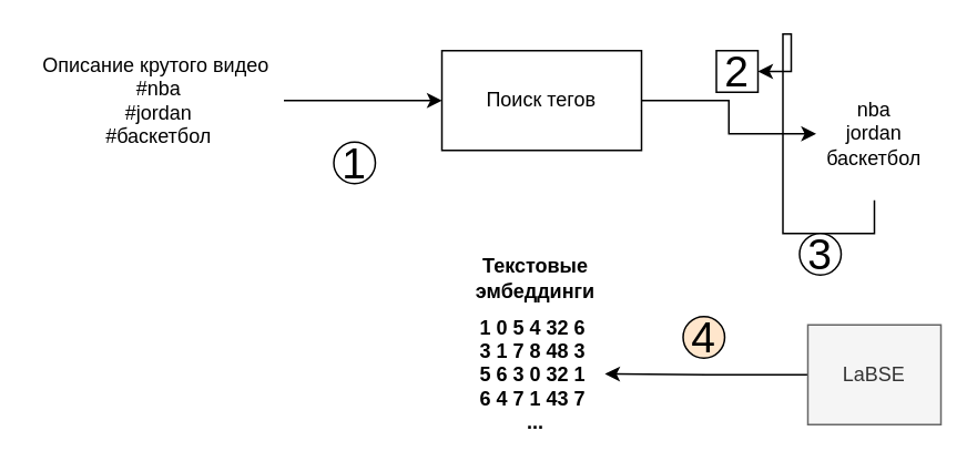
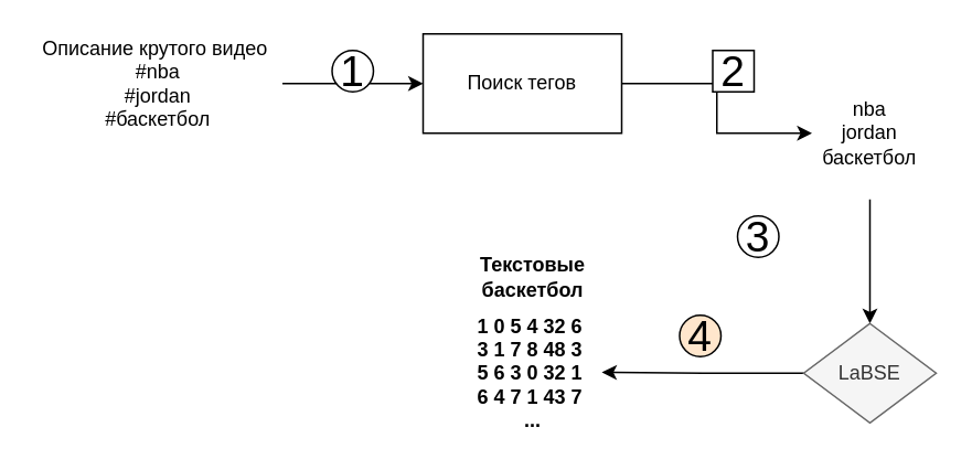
  <mxCell id="0" />
  <mxCell id="1" parent="0" />
  <mxCell id="2" value="" style="edgeStyle=orthogonalEdgeStyle;rounded=0;orthogonalLoop=1;jettySize=auto;html=1;" edge="1" parent="1" source="3" target="5"><mxGeometry relative="1" as="geometry" /></mxCell>
- <mxCell id="3" value="Описание крутого видео&amp;nbsp;&lt;div&gt;#nba&lt;/div&gt;&lt;div&gt;#jordan&lt;br&gt;&lt;/div&gt;&lt;div&gt;#баскетбол&lt;/div&gt;" style="text;html=1;align=center;verticalAlign=middle;whiteSpace=wrap;rounded=0;" vertex="1" parent="1"><mxGeometry x="20" y="20" width="150" height="80" as="geometry" /></mxCell>
+ <mxCell id="3" value="Описание крутого видео&amp;nbsp;&lt;div&gt;#nba&lt;/div&gt;&lt;div&gt;#jordan&lt;br&gt;&lt;/div&gt;&lt;div&gt;#баскетбол&lt;/div&gt;" style="text;html=1;align=center;verticalAlign=middle;whiteSpace=wrap;rounded=0;" vertex="1" parent="1"><mxGeometry x="20" y="10" width="150" height="80" as="geometry" /></mxCell>
  <mxCell id="4" value="" style="edgeStyle=orthogonalEdgeStyle;rounded=0;orthogonalLoop=1;jettySize=auto;html=1;entryX=0;entryY=0.5;entryDx=0;entryDy=0;" edge="1" parent="1" source="5" target="6"><mxGeometry relative="1" as="geometry"><mxPoint x="465" y="60" as="targetPoint" /></mxGeometry></mxCell>
- <mxCell id="5" value="Поиск тегов" style="whiteSpace=wrap;html=1;" vertex="1" parent="1"><mxGeometry x="265" y="30" width="120" height="60" as="geometry" /></mxCell>
+ <mxCell id="5" value="Поиск тегов" style="whiteSpace=wrap;html=1;" vertex="1" parent="1"><mxGeometry x="255" y="20" width="120" height="60" as="geometry" /></mxCell>
  <mxCell id="6" value="&lt;span style=&quot;background-color: initial;&quot;&gt;nba&lt;/span&gt;&lt;div&gt;jordan&lt;br&gt;&lt;/div&gt;&lt;div&gt;баскетбол&lt;/div&gt;" style="text;html=1;align=center;verticalAlign=middle;whiteSpace=wrap;rounded=0;" vertex="1" parent="1"><mxGeometry x="490" y="40" width="70" height="80" as="geometry" /></mxCell>
- <mxCell id="7" style="edgeStyle=orthogonalEdgeStyle;rounded=0;orthogonalLoop=1;jettySize=auto;html=1;exitX=0.5;exitY=1;exitDx=0;exitDy=0;" edge="1" parent="1" target="14" source="6"><mxGeometry relative="1" as="geometry"><mxPoint x="515" y="100" as="sourcePoint" /></mxGeometry></mxCell>
+ <mxCell id="7" style="edgeStyle=orthogonalEdgeStyle;rounded=0;orthogonalLoop=1;jettySize=auto;html=1;entryX=0.5;entryY=0;entryDx=0;entryDy=0;exitX=0.5;exitY=1;exitDx=0;exitDy=0;" edge="1" parent="1" target="9" source="6"><mxGeometry relative="1" as="geometry"><mxPoint x="515" y="100" as="sourcePoint" /></mxGeometry></mxCell>
  <mxCell id="8" style="edgeStyle=orthogonalEdgeStyle;rounded=0;orthogonalLoop=1;jettySize=auto;html=1;entryX=1;entryY=0.5;entryDx=0;entryDy=0;" edge="1" parent="1" source="9" target="11"><mxGeometry relative="1" as="geometry" /></mxCell>
- <mxCell id="9" value="LaBSE" style="rounded=0;whiteSpace=wrap;html=1;fillColor=#f5f5f5;fontColor=#333333;strokeColor=#666666;" vertex="1" parent="1"><mxGeometry x="485" y="195" width="80" height="60" as="geometry" /></mxCell>
+ <mxCell id="9" value="LaBSE" style="rhombus;whiteSpace=wrap;html=1;fillColor=#f5f5f5;fontColor=#333333;strokeColor=#666666;" vertex="1" parent="1"><mxGeometry x="485" y="195" width="80" height="60" as="geometry" /></mxCell>
  <mxCell id="10" value="" style="group" vertex="1" connectable="0" parent="1"><mxGeometry x="280" y="152" width="83" height="110" as="geometry" /></mxCell>
  <mxCell id="11" value="&lt;b&gt;1 0 5 4 32 6&amp;nbsp;&lt;/b&gt;&lt;div&gt;&lt;b&gt;3 1 7 8 48 3&amp;nbsp;&lt;/b&gt;&lt;/div&gt;&lt;div&gt;&lt;b&gt;5 6 3 0 32 1&amp;nbsp;&lt;/b&gt;&lt;/div&gt;&lt;div&gt;&lt;b&gt;6 4 7 1 43 7&amp;nbsp;&lt;br&gt;&lt;/b&gt;&lt;/div&gt;&lt;div&gt;&lt;b&gt;...&lt;/b&gt;&lt;/div&gt;" style="text;html=1;align=center;verticalAlign=middle;whiteSpace=wrap;rounded=0;" vertex="1" parent="10"><mxGeometry y="35" width="83" height="75" as="geometry" /></mxCell>
- <mxCell id="12" value="&lt;b&gt;Текстовые эмбеддинги&lt;/b&gt;" style="text;html=1;align=center;verticalAlign=middle;whiteSpace=wrap;rounded=0;" vertex="1" parent="10"><mxGeometry width="83" height="30" as="geometry" /></mxCell>
- <mxCell id="13" value="&lt;font style=&quot;font-size: 26px;&quot;&gt;1&lt;/font&gt;" style="ellipse;whiteSpace=wrap;html=1;aspect=fixed;" vertex="1" parent="1"><mxGeometry x="200" y="85" width="25" height="25" as="geometry" /></mxCell>
+ <mxCell id="12" value="&lt;b&gt;Текстовые баскетбол&lt;/b&gt;" style="text;html=1;align=center;verticalAlign=middle;whiteSpace=wrap;rounded=0;" vertex="1" parent="10"><mxGeometry width="83" height="30" as="geometry" /></mxCell>
+ <mxCell id="13" value="&lt;font style=&quot;font-size: 26px;&quot;&gt;1&lt;/font&gt;" style="ellipse;whiteSpace=wrap;html=1;aspect=fixed;" vertex="1" parent="1"><mxGeometry x="200" y="30" width="25" height="25" as="geometry" /></mxCell>
  <mxCell id="14" value="&lt;font style=&quot;font-size: 26px;&quot;&gt;2&lt;/font&gt;" style="whiteSpace=wrap;html=1;aspect=fixed;rounded=0;" vertex="1" parent="1"><mxGeometry x="430" y="30" width="25" height="25" as="geometry" /></mxCell>
- <mxCell id="15" value="&lt;font style=&quot;font-size: 26px;&quot;&gt;3&lt;/font&gt;" style="ellipse;whiteSpace=wrap;html=1;aspect=fixed;" vertex="1" parent="1"><mxGeometry x="480" y="140" width="25" height="25" as="geometry" /></mxCell>
+ <mxCell id="15" value="&lt;font style=&quot;font-size: 26px;&quot;&gt;3&lt;/font&gt;" style="ellipse;whiteSpace=wrap;html=1;aspect=fixed;" vertex="1" parent="1"><mxGeometry x="445" y="130" width="25" height="25" as="geometry" /></mxCell>
  <mxCell id="16" value="&lt;font style=&quot;font-size: 26px;&quot;&gt;4&lt;/font&gt;" style="ellipse;whiteSpace=wrap;html=1;aspect=fixed;fillColor=#ffe6cc;" vertex="1" parent="1"><mxGeometry x="410" y="190" width="25" height="25" as="geometry" /></mxCell>
